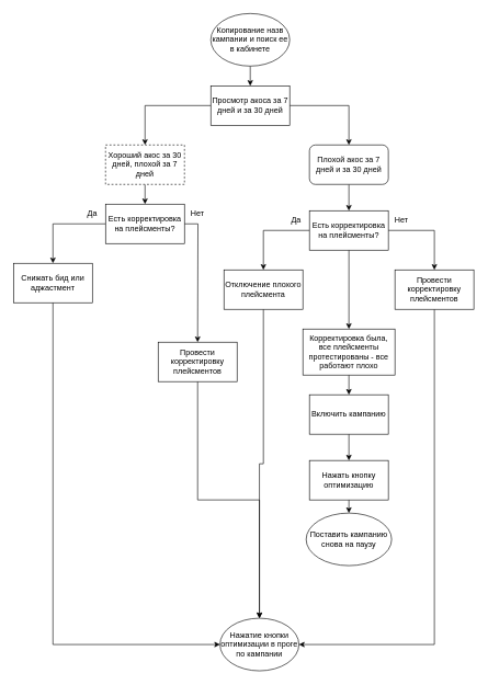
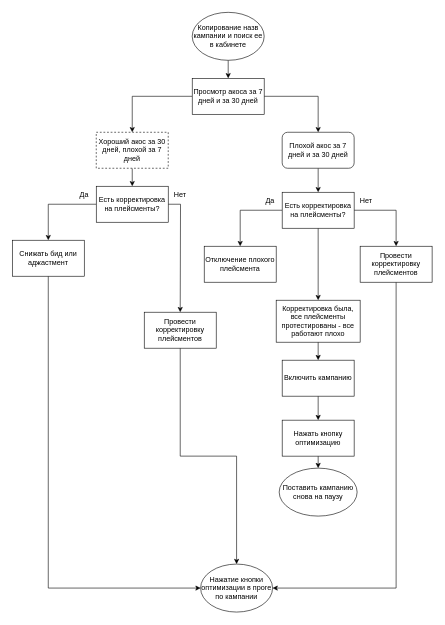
  <mxCell id="0" />
  <mxCell id="1" parent="0" />
  <mxCell id="2" style="edgeStyle=orthogonalEdgeStyle;rounded=0;orthogonalLoop=1;jettySize=auto;html=1;exitX=0.5;exitY=1;exitDx=0;exitDy=0;entryX=0.5;entryY=0;entryDx=0;entryDy=0;" edge="1" parent="1" source="3" target="7"><mxGeometry relative="1" as="geometry" /></mxCell>
  <mxCell id="3" value="Копирование назв кампании и поиск ее в кабинете" style="ellipse;whiteSpace=wrap;html=1;" vertex="1" parent="1"><mxGeometry x="320" y="20" width="120" height="80" as="geometry" /></mxCell>
  <mxCell id="4" value="Нажатие кнопки оптимизации в проге по кампании" style="ellipse;whiteSpace=wrap;html=1;" vertex="1" parent="1"><mxGeometry x="334" y="940" width="120" height="80" as="geometry" /></mxCell>
  <mxCell id="5" style="edgeStyle=orthogonalEdgeStyle;rounded=0;orthogonalLoop=1;jettySize=auto;html=1;exitX=0;exitY=0.5;exitDx=0;exitDy=0;entryX=0.5;entryY=0;entryDx=0;entryDy=0;" edge="1" parent="1" source="7" target="9"><mxGeometry relative="1" as="geometry" /></mxCell>
  <mxCell id="6" style="edgeStyle=orthogonalEdgeStyle;rounded=0;orthogonalLoop=1;jettySize=auto;html=1;exitX=1;exitY=0.5;exitDx=0;exitDy=0;entryX=0.5;entryY=0;entryDx=0;entryDy=0;" edge="1" parent="1" source="7" target="15"><mxGeometry relative="1" as="geometry" /></mxCell>
  <mxCell id="7" value="Просмотр акоса за 7 дней и за 30 дней" style="rounded=0;whiteSpace=wrap;html=1;" vertex="1" parent="1"><mxGeometry x="320" y="130" width="120" height="60" as="geometry" /></mxCell>
  <mxCell id="8" style="edgeStyle=orthogonalEdgeStyle;rounded=0;orthogonalLoop=1;jettySize=auto;html=1;exitX=0.5;exitY=1;exitDx=0;exitDy=0;entryX=0.5;entryY=0;entryDx=0;entryDy=0;" edge="1" parent="1" source="9" target="34"><mxGeometry relative="1" as="geometry" /></mxCell>
  <mxCell id="9" value="Хороший акос за 30 дней, плохой за 7 дней" style="rounded=0;whiteSpace=wrap;html=1;dashed=1;" vertex="1" parent="1"><mxGeometry x="160" y="220" width="120" height="60" as="geometry" /></mxCell>
  <mxCell id="10" style="edgeStyle=orthogonalEdgeStyle;rounded=0;orthogonalLoop=1;jettySize=auto;html=1;exitX=0;exitY=0.5;exitDx=0;exitDy=0;entryX=0.5;entryY=0;entryDx=0;entryDy=0;" edge="1" parent="1" source="13" target="17"><mxGeometry relative="1" as="geometry" /></mxCell>
  <mxCell id="11" style="edgeStyle=orthogonalEdgeStyle;rounded=0;orthogonalLoop=1;jettySize=auto;html=1;exitX=1;exitY=0.5;exitDx=0;exitDy=0;entryX=0.5;entryY=0;entryDx=0;entryDy=0;" edge="1" parent="1" source="13" target="20"><mxGeometry relative="1" as="geometry" /></mxCell>
  <mxCell id="12" style="edgeStyle=orthogonalEdgeStyle;rounded=0;orthogonalLoop=1;jettySize=auto;html=1;exitX=0.5;exitY=1;exitDx=0;exitDy=0;entryX=0.5;entryY=0;entryDx=0;entryDy=0;" edge="1" parent="1" source="13" target="22"><mxGeometry relative="1" as="geometry" /></mxCell>
  <mxCell id="13" value="Есть корректировка на плейсменты?" style="rounded=0;whiteSpace=wrap;html=1;" vertex="1" parent="1"><mxGeometry x="470" y="320" width="120" height="60" as="geometry" /></mxCell>
  <mxCell id="14" style="edgeStyle=orthogonalEdgeStyle;rounded=0;orthogonalLoop=1;jettySize=auto;html=1;exitX=0.5;exitY=1;exitDx=0;exitDy=0;entryX=0.5;entryY=0;entryDx=0;entryDy=0;" edge="1" parent="1" source="15" target="13"><mxGeometry relative="1" as="geometry" /></mxCell>
  <mxCell id="15" value="Плохой акос за 7 дней и за 30 дней" style="whiteSpace=wrap;html=1;rounded=1;" vertex="1" parent="1"><mxGeometry x="470" y="220" width="120" height="60" as="geometry" /></mxCell>
- <mxCell id="16" style="edgeStyle=orthogonalEdgeStyle;rounded=0;orthogonalLoop=1;jettySize=auto;html=1;exitX=0.5;exitY=1;exitDx=0;exitDy=0;entryX=0.5;entryY=0;entryDx=0;entryDy=0;" edge="1" parent="1" source="17" target="4"><mxGeometry relative="1" as="geometry" /></mxCell>
  <mxCell id="17" value="Отключение плохого плейсмента" style="rounded=0;whiteSpace=wrap;html=1;" vertex="1" parent="1"><mxGeometry x="340" y="410" width="120" height="60" as="geometry" /></mxCell>
  <mxCell id="18" style="edgeStyle=orthogonalEdgeStyle;rounded=0;orthogonalLoop=1;jettySize=auto;html=1;exitX=0.5;exitY=1;exitDx=0;exitDy=0;" edge="1" parent="1" source="17" target="17"><mxGeometry relative="1" as="geometry" /></mxCell>
  <mxCell id="19" style="edgeStyle=orthogonalEdgeStyle;rounded=0;orthogonalLoop=1;jettySize=auto;html=1;exitX=0.5;exitY=1;exitDx=0;exitDy=0;entryX=1;entryY=0.5;entryDx=0;entryDy=0;" edge="1" parent="1" source="20" target="4"><mxGeometry relative="1" as="geometry" /></mxCell>
  <mxCell id="20" value="Провести корректировку плейсментов" style="rounded=0;whiteSpace=wrap;html=1;" vertex="1" parent="1"><mxGeometry x="600" y="410" width="120" height="60" as="geometry" /></mxCell>
  <mxCell id="21" style="edgeStyle=orthogonalEdgeStyle;rounded=0;orthogonalLoop=1;jettySize=auto;html=1;exitX=0.5;exitY=1;exitDx=0;exitDy=0;entryX=0.5;entryY=0;entryDx=0;entryDy=0;" edge="1" parent="1" source="22" target="24"><mxGeometry relative="1" as="geometry" /></mxCell>
  <mxCell id="22" value="Корректировка была, все плейсменты протестированы - все работают плохо" style="rounded=0;whiteSpace=wrap;html=1;" vertex="1" parent="1"><mxGeometry x="460" y="500" width="140" height="70" as="geometry" /></mxCell>
  <mxCell id="23" style="edgeStyle=orthogonalEdgeStyle;rounded=0;orthogonalLoop=1;jettySize=auto;html=1;exitX=0.5;exitY=1;exitDx=0;exitDy=0;entryX=0.5;entryY=0;entryDx=0;entryDy=0;" edge="1" parent="1" source="24" target="26"><mxGeometry relative="1" as="geometry" /></mxCell>
  <mxCell id="24" value="Включить кампанию" style="rounded=0;whiteSpace=wrap;html=1;" vertex="1" parent="1"><mxGeometry x="470" y="600" width="120" height="60" as="geometry" /></mxCell>
  <mxCell id="25" style="edgeStyle=orthogonalEdgeStyle;rounded=0;orthogonalLoop=1;jettySize=auto;html=1;exitX=0.5;exitY=1;exitDx=0;exitDy=0;entryX=0.5;entryY=0;entryDx=0;entryDy=0;" edge="1" parent="1" source="26" target="29"><mxGeometry relative="1" as="geometry" /></mxCell>
  <mxCell id="26" value="Нажать кнопку оптимизацию" style="rounded=0;whiteSpace=wrap;html=1;" vertex="1" parent="1"><mxGeometry x="470" y="700" width="120" height="60" as="geometry" /></mxCell>
  <mxCell id="27" value="Да" style="text;html=1;align=center;verticalAlign=middle;whiteSpace=wrap;rounded=0;" vertex="1" parent="1"><mxGeometry x="420" y="320" width="60" height="30" as="geometry" /></mxCell>
  <mxCell id="28" value="Нет" style="text;html=1;align=center;verticalAlign=middle;whiteSpace=wrap;rounded=0;" vertex="1" parent="1"><mxGeometry x="580" y="320" width="60" height="30" as="geometry" /></mxCell>
  <mxCell id="29" value="Поставить кампанию снова на паузу" style="ellipse;whiteSpace=wrap;html=1;" vertex="1" parent="1"><mxGeometry x="465" y="780" width="130" height="80" as="geometry" /></mxCell>
  <mxCell id="30" style="edgeStyle=orthogonalEdgeStyle;rounded=0;orthogonalLoop=1;jettySize=auto;html=1;exitX=0.5;exitY=1;exitDx=0;exitDy=0;entryX=0;entryY=0.5;entryDx=0;entryDy=0;" edge="1" parent="1" source="31" target="4"><mxGeometry relative="1" as="geometry" /></mxCell>
  <mxCell id="31" value="Снижать бид или аджастмент" style="rounded=0;whiteSpace=wrap;html=1;" vertex="1" parent="1"><mxGeometry x="20" y="400" width="120" height="60" as="geometry" /></mxCell>
  <mxCell id="32" style="edgeStyle=orthogonalEdgeStyle;rounded=0;orthogonalLoop=1;jettySize=auto;html=1;exitX=0;exitY=0.5;exitDx=0;exitDy=0;entryX=0.5;entryY=0;entryDx=0;entryDy=0;" edge="1" parent="1" source="34" target="31"><mxGeometry relative="1" as="geometry" /></mxCell>
  <mxCell id="33" style="edgeStyle=orthogonalEdgeStyle;rounded=0;orthogonalLoop=1;jettySize=auto;html=1;exitX=1;exitY=0.5;exitDx=0;exitDy=0;" edge="1" parent="1" source="34"><mxGeometry relative="1" as="geometry"><mxPoint x="300" y="520" as="targetPoint" /></mxGeometry></mxCell>
  <mxCell id="34" value="Есть корректировка на плейсменты?" style="rounded=0;whiteSpace=wrap;html=1;" vertex="1" parent="1"><mxGeometry x="160" y="310" width="120" height="60" as="geometry" /></mxCell>
  <mxCell id="35" value="Да" style="text;html=1;align=center;verticalAlign=middle;whiteSpace=wrap;rounded=0;" vertex="1" parent="1"><mxGeometry x="110" y="310" width="60" height="30" as="geometry" /></mxCell>
  <mxCell id="36" style="edgeStyle=orthogonalEdgeStyle;rounded=0;orthogonalLoop=1;jettySize=auto;html=1;exitX=0.5;exitY=1;exitDx=0;exitDy=0;entryX=0.5;entryY=0;entryDx=0;entryDy=0;" edge="1" parent="1" source="37" target="4"><mxGeometry relative="1" as="geometry" /></mxCell>
  <mxCell id="37" value="Провести корректировку плейсментов" style="rounded=0;whiteSpace=wrap;html=1;" vertex="1" parent="1"><mxGeometry x="240" y="520" width="120" height="60" as="geometry" /></mxCell>
  <mxCell id="38" value="Нет" style="text;html=1;align=center;verticalAlign=middle;whiteSpace=wrap;rounded=0;" vertex="1" parent="1"><mxGeometry x="270" y="310" width="60" height="30" as="geometry" /></mxCell>
